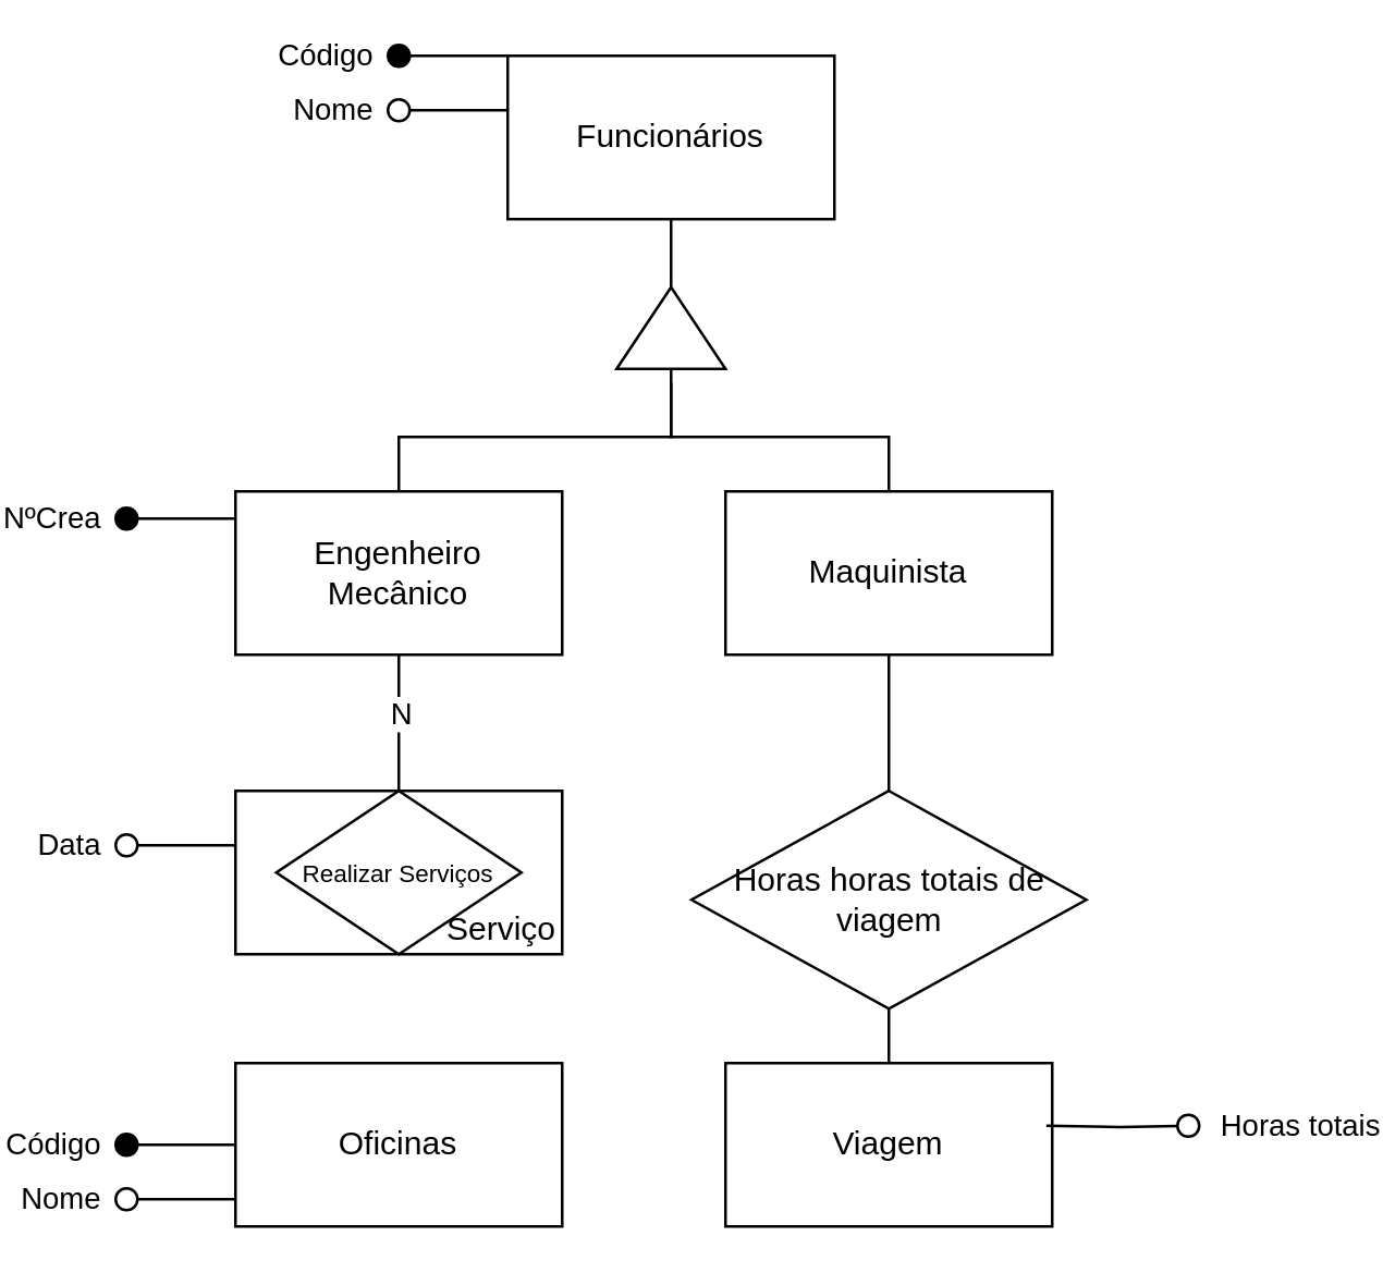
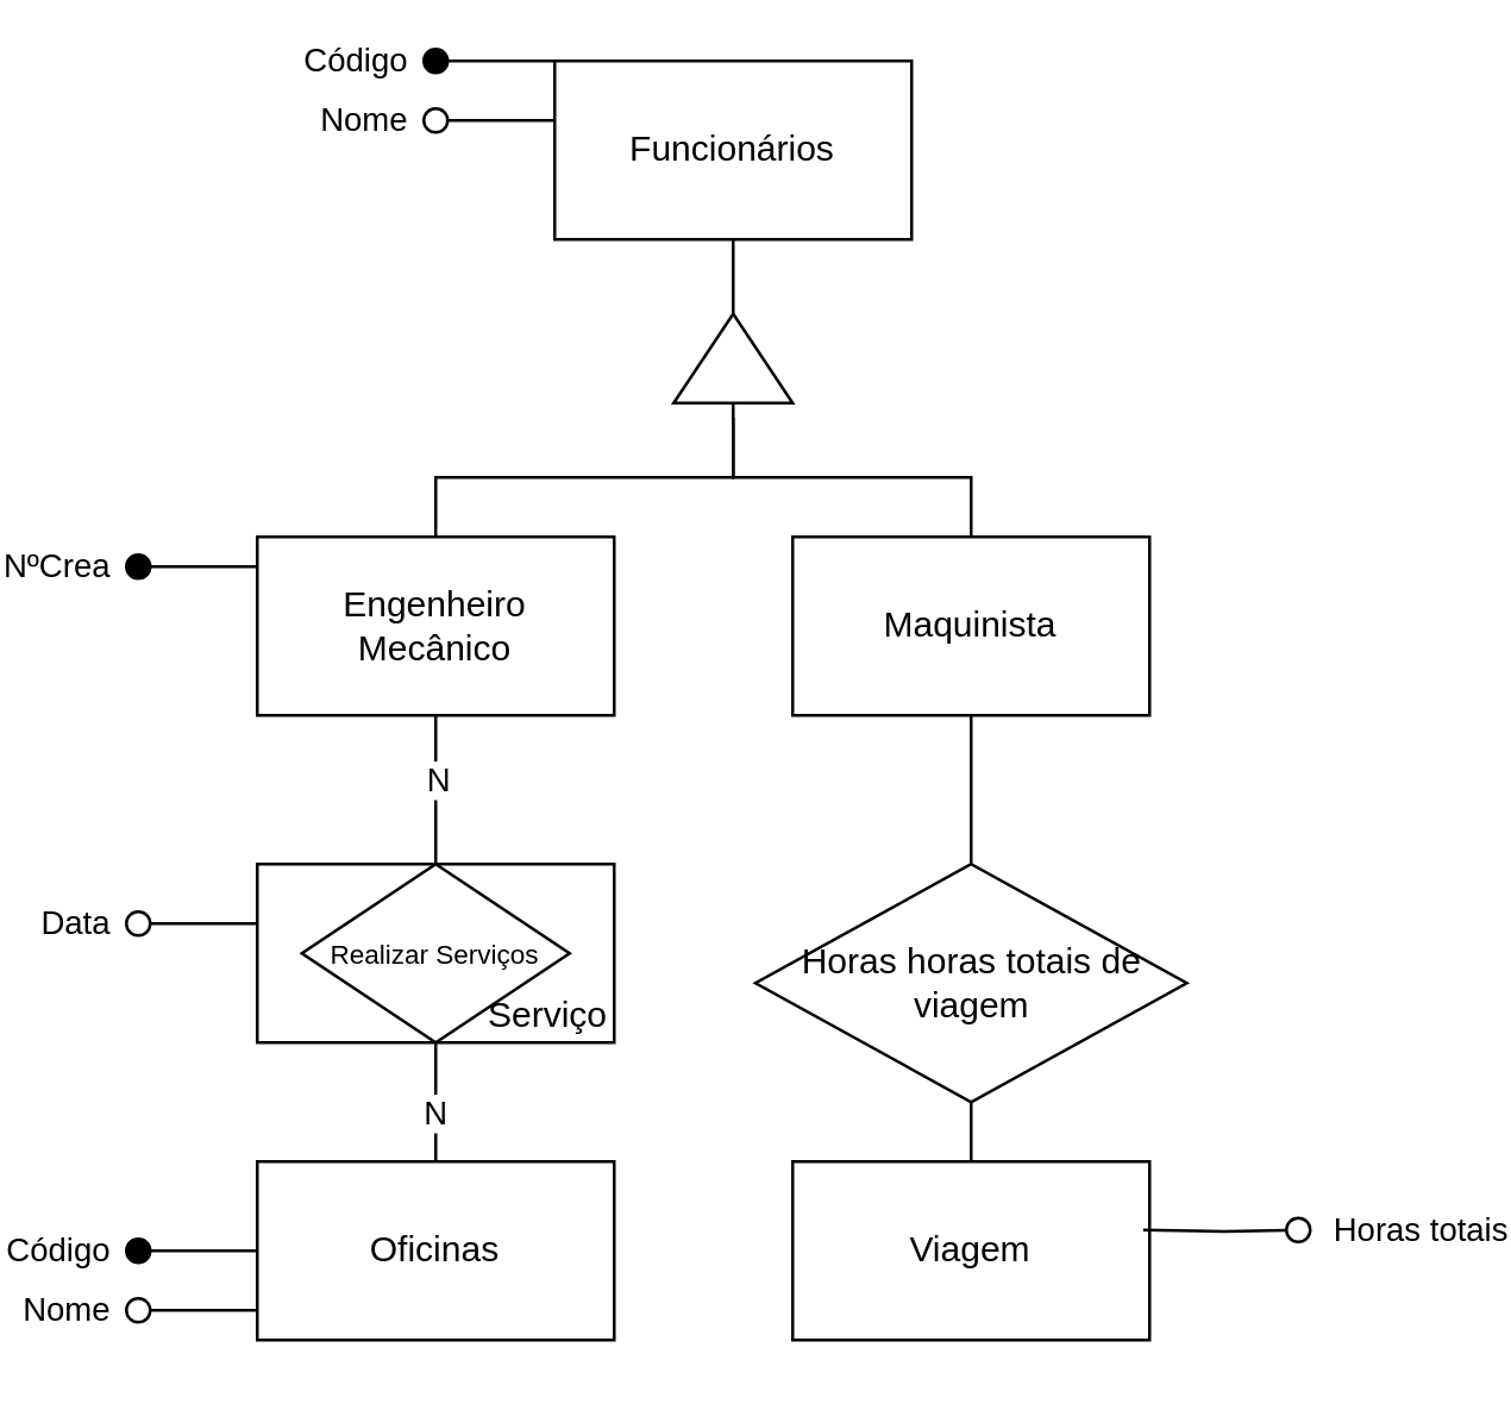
  <mxCell id="0" />
  <mxCell id="1" parent="0" />
  <mxCell id="2" style="edgeStyle=orthogonalEdgeStyle;rounded=0;orthogonalLoop=1;jettySize=auto;html=1;endArrow=none;endFill=0;" edge="1" parent="1" source="3" target="12"><mxGeometry relative="1" as="geometry" /></mxCell>
  <mxCell id="3" value="Funcionários" style="rounded=0;whiteSpace=wrap;html=1;" vertex="1" parent="1"><mxGeometry x="160" y="20" width="120" height="60" as="geometry" /></mxCell>
  <mxCell id="4" style="edgeStyle=orthogonalEdgeStyle;rounded=0;orthogonalLoop=1;jettySize=auto;html=1;exitX=0.5;exitY=1;exitDx=0;exitDy=0;" edge="1" parent="1" source="3" target="3"><mxGeometry relative="1" as="geometry" /></mxCell>
  <mxCell id="5" value="Código" style="html=1;verticalAlign=middle;startArrow=oval;startFill=1;endArrow=none;startSize=8;rounded=0;endFill=0;edgeStyle=orthogonalEdgeStyle;spacingLeft=0;spacingRight=0;spacingBottom=0;spacing=0;spacingTop=0;labelPosition=left;verticalLabelPosition=middle;align=right;" edge="1" parent="1"><mxGeometry x="-1" y="-10" width="60" relative="1" as="geometry"><mxPoint x="120" y="20" as="sourcePoint" /><mxPoint x="160" y="20" as="targetPoint" /><mxPoint x="-10" y="-10" as="offset" /></mxGeometry></mxCell>
  <mxCell id="6" value="Nome" style="html=1;verticalAlign=middle;startArrow=oval;startFill=0;endArrow=none;startSize=8;rounded=0;endFill=0;edgeStyle=orthogonalEdgeStyle;spacingLeft=0;spacingRight=0;spacingBottom=0;spacing=0;spacingTop=0;labelPosition=left;verticalLabelPosition=middle;align=right;" edge="1" parent="1"><mxGeometry x="-1" y="-10" width="60" relative="1" as="geometry"><mxPoint x="120" y="40" as="sourcePoint" /><mxPoint x="160" y="40" as="targetPoint" /><mxPoint x="-10" y="-10" as="offset" /></mxGeometry></mxCell>
  <mxCell id="7" style="edgeStyle=orthogonalEdgeStyle;rounded=0;orthogonalLoop=1;jettySize=auto;html=1;exitX=0.5;exitY=0;exitDx=0;exitDy=0;endArrow=none;endFill=0;" edge="1" parent="1" source="8"><mxGeometry relative="1" as="geometry"><mxPoint x="220" y="140" as="targetPoint" /><Array as="points"><mxPoint x="120" y="160" /><mxPoint x="220" y="160" /></Array></mxGeometry></mxCell>
  <mxCell id="8" value="Engenheiro&lt;div&gt;Mecânico&lt;/div&gt;" style="rounded=0;whiteSpace=wrap;html=1;" vertex="1" parent="1"><mxGeometry x="60" y="180" width="120" height="60" as="geometry" /></mxCell>
  <mxCell id="9" style="edgeStyle=orthogonalEdgeStyle;rounded=0;orthogonalLoop=1;jettySize=auto;html=1;entryX=0;entryY=0.5;entryDx=0;entryDy=0;endArrow=none;endFill=0;" edge="1" parent="1" source="11" target="12"><mxGeometry relative="1" as="geometry"><mxPoint x="240" y="157" as="targetPoint" /><Array as="points"><mxPoint x="300" y="160" /><mxPoint x="220" y="160" /></Array></mxGeometry></mxCell>
  <mxCell id="10" style="edgeStyle=orthogonalEdgeStyle;rounded=0;orthogonalLoop=1;jettySize=auto;html=1;endArrow=none;endFill=0;" edge="1" parent="1" source="11" target="25"><mxGeometry relative="1" as="geometry" /></mxCell>
  <mxCell id="11" value="Maquinista" style="rounded=0;whiteSpace=wrap;html=1;" vertex="1" parent="1"><mxGeometry x="240" y="180" width="120" height="60" as="geometry" /></mxCell>
  <mxCell id="12" value="" style="triangle;whiteSpace=wrap;html=1;rotation=-90;" vertex="1" parent="1"><mxGeometry x="205" y="100" width="30" height="40" as="geometry" /></mxCell>
  <mxCell id="13" value="NºCrea" style="html=1;verticalAlign=middle;startArrow=oval;startFill=1;endArrow=none;startSize=8;rounded=0;endFill=0;edgeStyle=orthogonalEdgeStyle;spacingLeft=0;spacingRight=0;spacingBottom=0;spacing=0;spacingTop=0;labelPosition=left;verticalLabelPosition=middle;align=right;" edge="1" parent="1"><mxGeometry x="-1" y="-10" width="60" relative="1" as="geometry"><mxPoint x="20" y="190" as="sourcePoint" /><mxPoint x="60" y="190" as="targetPoint" /><mxPoint x="-10" y="-10" as="offset" /></mxGeometry></mxCell>
+ <mxCell id="14" style="edgeStyle=orthogonalEdgeStyle;rounded=0;orthogonalLoop=1;jettySize=auto;html=1;endArrow=none;endFill=0;" edge="1" parent="1" source="16" target="19"><mxGeometry relative="1" as="geometry" /></mxCell>
+ <mxCell id="15" value="N" style="edgeLabel;html=1;align=center;verticalAlign=middle;resizable=0;points=[];" vertex="1" connectable="0" parent="14"><mxGeometry x="0.151" y="-1" relative="1" as="geometry"><mxPoint as="offset" /></mxGeometry></mxCell>
  <mxCell id="16" value="&lt;font style=&quot;font-size: 9px;&quot;&gt;Realizar Serviços&lt;/font&gt;" style="rhombus;whiteSpace=wrap;html=1;" vertex="1" parent="1"><mxGeometry x="75" y="290" width="90" height="60" as="geometry" /></mxCell>
  <mxCell id="17" value="" style="endArrow=none;html=1;rounded=0;entryX=0.5;entryY=1;entryDx=0;entryDy=0;exitX=0.5;exitY=0;exitDx=0;exitDy=0;" edge="1" parent="1" source="16" target="8"><mxGeometry width="50" height="50" relative="1" as="geometry"><mxPoint x="20" y="340" as="sourcePoint" /><mxPoint x="70" y="290" as="targetPoint" /></mxGeometry></mxCell>
  <mxCell id="18" value="N" style="edgeLabel;html=1;align=center;verticalAlign=middle;resizable=0;points=[];" vertex="1" connectable="0" parent="17"><mxGeometry x="0.177" relative="1" as="geometry"><mxPoint as="offset" /></mxGeometry></mxCell>
  <mxCell id="19" value="Oficinas" style="rounded=0;whiteSpace=wrap;html=1;" vertex="1" parent="1"><mxGeometry x="60" y="390" width="120" height="60" as="geometry" /></mxCell>
  <mxCell id="20" value="Serviço" style="rounded=0;whiteSpace=wrap;html=1;align=right;verticalAlign=bottom;fillColor=none;" vertex="1" parent="1"><mxGeometry x="60" y="290" width="120" height="60" as="geometry" /></mxCell>
  <mxCell id="21" value="Código" style="html=1;verticalAlign=middle;startArrow=oval;startFill=1;endArrow=none;startSize=8;rounded=0;endFill=0;edgeStyle=orthogonalEdgeStyle;spacingLeft=0;spacingRight=0;spacingBottom=0;spacing=0;spacingTop=0;labelPosition=left;verticalLabelPosition=middle;align=right;" edge="1" parent="1"><mxGeometry x="-1" y="-10" width="60" relative="1" as="geometry"><mxPoint x="20" y="420" as="sourcePoint" /><mxPoint x="60" y="420" as="targetPoint" /><mxPoint x="-10" y="-10" as="offset" /></mxGeometry></mxCell>
  <mxCell id="22" value="Nome" style="html=1;verticalAlign=middle;startArrow=oval;startFill=0;endArrow=none;startSize=8;rounded=0;endFill=0;edgeStyle=orthogonalEdgeStyle;spacingLeft=0;spacingRight=0;spacingBottom=0;spacing=0;spacingTop=0;labelPosition=left;verticalLabelPosition=middle;align=right;" edge="1" parent="1"><mxGeometry x="-1" y="-10" width="60" relative="1" as="geometry"><mxPoint x="20" y="440" as="sourcePoint" /><mxPoint x="60" y="440" as="targetPoint" /><mxPoint x="-10" y="-10" as="offset" /></mxGeometry></mxCell>
  <mxCell id="23" value="Data" style="html=1;verticalAlign=middle;startArrow=oval;startFill=0;endArrow=none;startSize=8;rounded=0;endFill=0;edgeStyle=orthogonalEdgeStyle;spacingLeft=0;spacingRight=0;spacingBottom=0;spacing=0;spacingTop=0;labelPosition=left;verticalLabelPosition=middle;align=right;" edge="1" parent="1"><mxGeometry x="-1" y="-10" width="60" relative="1" as="geometry"><mxPoint x="20" y="310" as="sourcePoint" /><mxPoint x="60" y="310" as="targetPoint" /><mxPoint x="-10" y="-10" as="offset" /></mxGeometry></mxCell>
  <mxCell id="24" style="edgeStyle=orthogonalEdgeStyle;rounded=0;orthogonalLoop=1;jettySize=auto;html=1;endArrow=none;endFill=0;" edge="1" parent="1" source="25" target="26"><mxGeometry relative="1" as="geometry" /></mxCell>
  <mxCell id="25" value="Horas horas totais de viagem" style="rhombus;whiteSpace=wrap;html=1;" vertex="1" parent="1"><mxGeometry x="227.5" y="290" width="145" height="80" as="geometry" /></mxCell>
  <mxCell id="26" value="Viagem" style="rounded=0;whiteSpace=wrap;html=1;" vertex="1" parent="1"><mxGeometry x="240" y="390" width="120" height="60" as="geometry" /></mxCell>
  <mxCell id="27" value="Horas totais" style="html=1;verticalAlign=middle;startArrow=oval;startFill=0;endArrow=none;startSize=8;rounded=0;endFill=0;edgeStyle=orthogonalEdgeStyle;spacingLeft=0;spacingRight=0;spacingBottom=0;spacing=0;spacingTop=0;labelPosition=left;verticalLabelPosition=middle;align=right;entryX=0.982;entryY=0.384;entryDx=0;entryDy=0;entryPerimeter=0;" edge="1" parent="1" target="26"><mxGeometry x="-1" y="70" width="60" relative="1" as="geometry"><mxPoint x="410" y="413" as="sourcePoint" /><mxPoint x="470" y="410" as="targetPoint" /><mxPoint x="69" y="-70" as="offset" /></mxGeometry></mxCell>
